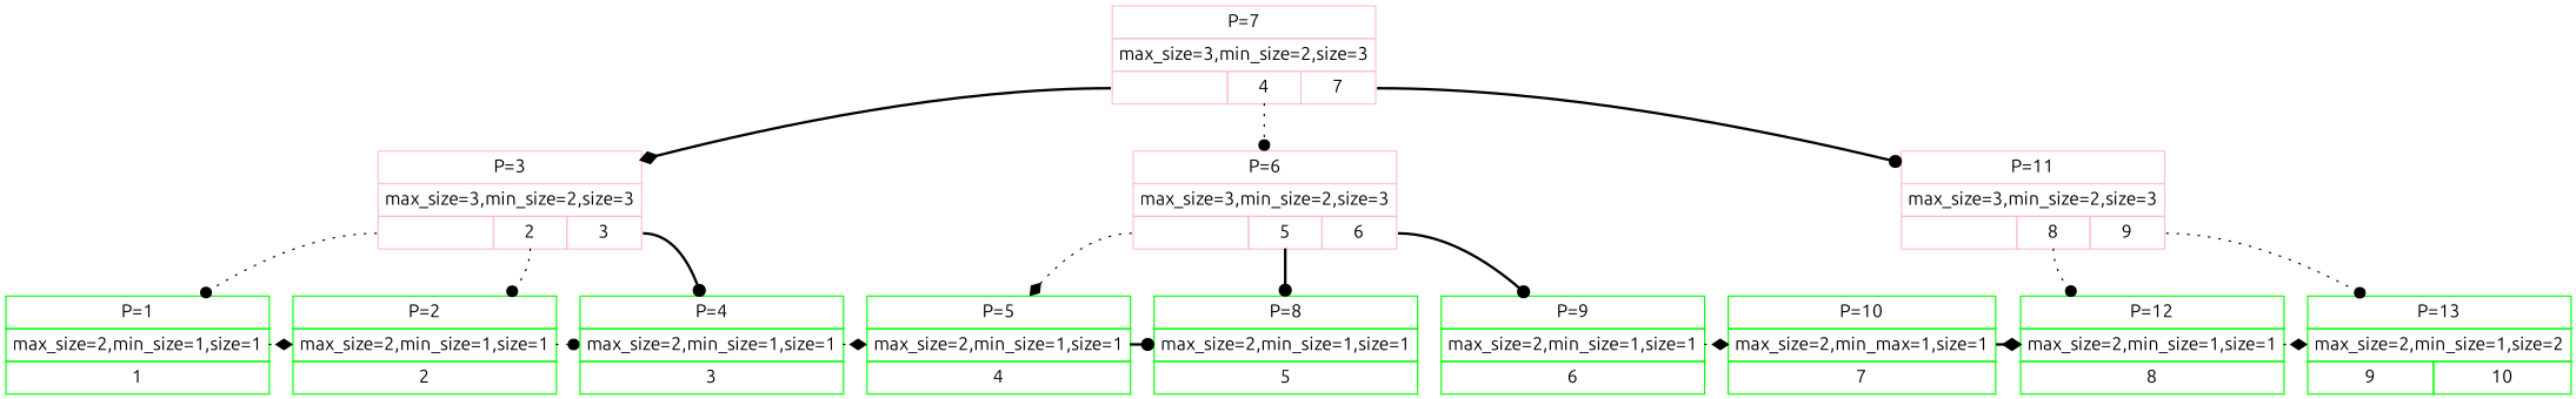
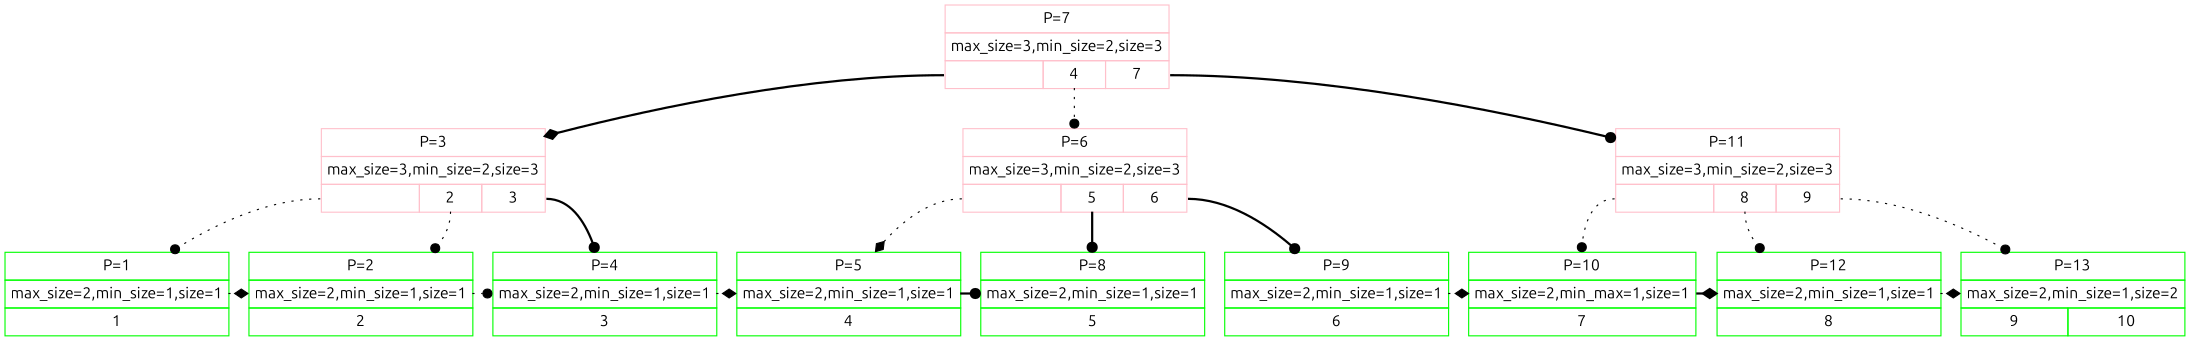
  digraph {
    fontname=Ubuntu
    node [color=green fontname=Ubuntu shape=plain]
    edge [arrowhead=dot fontname=Ubuntu style=dotted]
    n1 [label=<<TABLE BORDER="0" CELLBORDER="1" CELLSPACING="0" CELLPADDING="4"> <TR><TD COLSPAN="1">P=1</TD></TR> <TR><TD COLSPAN="1">max_size=2,min_size=1,size=1</TD></TR> <TR><TD>1</TD> </TR></TABLE>>]
    n2 [label=<<TABLE BORDER="0" CELLBORDER="1" CELLSPACING="0" CELLPADDING="4"> <TR><TD COLSPAN="1">P=2</TD></TR> <TR><TD COLSPAN="1">max_size=2,min_size=1,size=1</TD></TR> <TR><TD>2</TD> </TR></TABLE>>]
    n3 [label=<<TABLE BORDER="0" CELLBORDER="1" CELLSPACING="0" CELLPADDING="4"> <TR><TD COLSPAN="1">P=4</TD></TR> <TR><TD COLSPAN="1">max_size=2,min_size=1,size=1</TD></TR> <TR><TD>3</TD> </TR></TABLE>>]
    n4 [label=<<TABLE BORDER="0" CELLBORDER="1" CELLSPACING="0" CELLPADDING="4"> <TR><TD COLSPAN="1">P=5</TD></TR> <TR><TD COLSPAN="1">max_size=2,min_size=1,size=1</TD></TR> <TR><TD>4</TD> </TR></TABLE>>]
    n5 [label=<<TABLE BORDER="0" CELLBORDER="1" CELLSPACING="0" CELLPADDING="4"> <TR><TD COLSPAN="1">P=8</TD></TR> <TR><TD COLSPAN="1">max_size=2,min_size=1,size=1</TD></TR> <TR><TD>5</TD> </TR></TABLE>>]
    n6 [label=<<TABLE BORDER="0" CELLBORDER="1" CELLSPACING="0" CELLPADDING="4"> <TR><TD COLSPAN="1">P=9</TD></TR> <TR><TD COLSPAN="1">max_size=2,min_size=1,size=1</TD></TR> <TR><TD>6</TD> </TR></TABLE>>]
    n7 [label=<<TABLE BORDER="0" CELLBORDER="1" CELLSPACING="0" CELLPADDING="4"> <TR><TD COLSPAN="1">P=10</TD></TR> <TR><TD COLSPAN="1">max_size=2,min_max=1,size=1</TD></TR> <TR><TD>7</TD> </TR></TABLE>>]
    n8 [color=pink label=<<TABLE BORDER="0" CELLBORDER="1" CELLSPACING="0" CELLPADDING="4"> <TR><TD COLSPAN="3">P=3</TD></TR> <TR><TD COLSPAN="3">max_size=3,min_size=2,size=3</TD></TR> <TR><TD PORT="p1"> </TD> <TD PORT="p2">2</TD> <TD PORT="p4">3</TD> </TR></TABLE>>]
    n9 [color=pink label=<<TABLE BORDER="0" CELLBORDER="1" CELLSPACING="0" CELLPADDING="4"> <TR><TD COLSPAN="3">P=6</TD></TR> <TR><TD COLSPAN="3">max_size=3,min_size=2,size=3</TD></TR> <TR><TD PORT="p5"> </TD> <TD PORT="p8">5</TD> <TD PORT="p9">6</TD> </TR></TABLE>>]
    n10 [label=<<TABLE BORDER="0" CELLBORDER="1" CELLSPACING="0" CELLPADDING="4"> <TR><TD COLSPAN="1">P=12</TD></TR> <TR><TD COLSPAN="1">max_size=2,min_size=1,size=1</TD></TR> <TR><TD>8</TD> </TR></TABLE>>]
    n11 [label=<<TABLE BORDER="0" CELLBORDER="1" CELLSPACING="0" CELLPADDING="4"> <TR><TD COLSPAN="2">P=13</TD></TR> <TR><TD COLSPAN="2">max_size=2,min_size=1,size=2</TD></TR> <TR><TD>9</TD> <TD>10</TD> </TR></TABLE>>]
    n12 [color=pink label=<<TABLE BORDER="0" CELLBORDER="1" CELLSPACING="0" CELLPADDING="4"> <TR><TD COLSPAN="3">P=11</TD></TR> <TR><TD COLSPAN="3">max_size=3,min_size=2,size=3</TD></TR> <TR><TD PORT="p10"> </TD> <TD PORT="p12">8</TD> <TD PORT="p13">9</TD> </TR></TABLE>>]
    n13 [color=pink label=<<TABLE BORDER="0" CELLBORDER="1" CELLSPACING="0" CELLPADDING="4"> <TR><TD COLSPAN="3">P=7</TD></TR> <TR><TD COLSPAN="3">max_size=3,min_size=2,size=3</TD></TR> <TR><TD PORT="p3"> </TD> <TD PORT="p6">4</TD> <TD PORT="p11">7</TD> </TR></TABLE>>]
    subgraph sub_1 {
      rank=same
      n1
      n2
    }
    subgraph sub_2 {
      rank=same
      n2
      n3
    }
    subgraph sub_3 {
      rank=same
      n3
      n4
    }
    subgraph sub_4 {
      rank=same
      n4
      n5
    }
    subgraph sub_5 {
      rank=same
      n5
      n6
    }
    subgraph sub_6 {
      rank=same
      n6
      n7
    }
    subgraph sub_7 {
      rank=same
      n8
      n9
    }
    subgraph sub_8 {
      rank=same
      n7
      n10
    }
    subgraph sub_9 {
      rank=same
      n10
      n11
    }
    subgraph sub_10 {
      rank=same
      n9
      n12
    }
    n1 -> n2 [arrowhead=diamond]
    n2 -> n3
    n3 -> n4 [arrowhead=diamond]
    n4 -> n5 [style=bold]
    n6 -> n7 [arrowhead=diamond]
    n7 -> n10 [arrowhead=diamond style=bold]
    n8 -> n1 [tailport=p1]
    n8 -> n2 [tailport=p2]
    n8 -> n3 [style=bold tailport=p4]
    n9 -> n4 [arrowhead=diamond tailport=p5]
    n9 -> n5 [style=bold tailport=p8]
    n9 -> n6 [style=bold tailport=p9]
    n10 -> n11 [arrowhead=diamond]
+   n12 -> n7 [tailport=p10]
    n12 -> n10 [tailport=p12]
    n12 -> n11 [tailport=p13]
    n13 -> n8 [arrowhead=diamond style=bold tailport=p3]
    n13 -> n9 [tailport=p6]
    n13 -> n12 [style=bold tailport=p11]
  }
